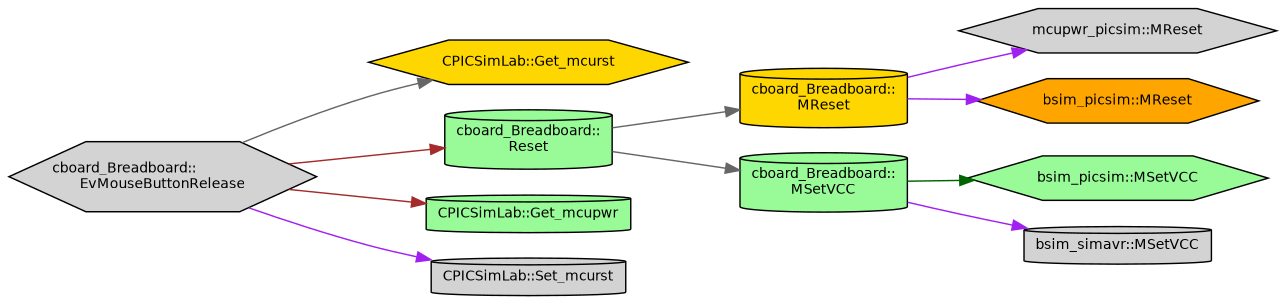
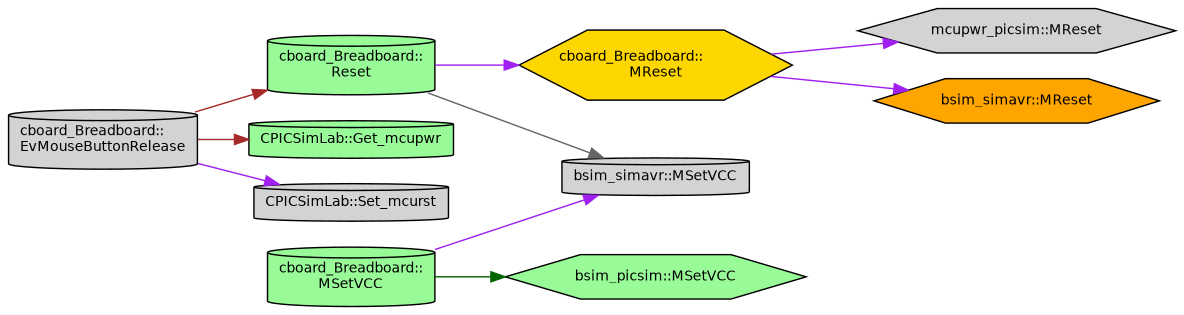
  digraph {
    rankdir=LR
    node [color=black fillcolor=lightgrey fontname=Helvetica fontsize=10 shape=cylinder style=filled]
    edge [color=purple fontname=Helvetica fontsize=10 labelfontname=Helvetica labelfontsize=10 style=solid]
-   n1 [fontcolor=black height=0.2 label="cboard_Breadboard::\lEvMouseButtonRelease" shape=hexagon width=0.4]
-   n2 [fillcolor=gold height=0.2 label="CPICSimLab::Get_mcurst" shape=hexagon width=0.4]
+   n1 [fontcolor=black height=0.2 label="cboard_Breadboard::\lEvMouseButtonRelease" width=0.4]
    n3 [fillcolor=palegreen height=0.2 label="cboard_Breadboard::\lReset" width=0.4]
    n4 [fillcolor=palegreen height=0.2 label="CPICSimLab::Get_mcupwr" width=0.4]
    n5 [height=0.2 label="CPICSimLab::Set_mcurst" width=0.4]
-   n6 [fillcolor=gold height=0.2 label="cboard_Breadboard::\lMReset" width=0.4]
+   n6 [fillcolor=gold height=0.2 label="cboard_Breadboard::\lMReset" shape=hexagon width=0.4]
    n7 [fillcolor=palegreen height=0.2 label="cboard_Breadboard::\lMSetVCC" width=0.4]
    n8 [height=0.2 label="mcupwr_picsim::MReset" shape=hexagon width=0.4]
-   n9 [fillcolor=orange height=0.2 label="bsim_picsim::MReset" shape=hexagon width=0.4]
+   n9 [fillcolor=orange height=0.2 label="bsim_simavr::MReset" shape=hexagon width=0.4]
    n10 [fillcolor=palegreen height=0.2 label="bsim_picsim::MSetVCC" shape=hexagon width=0.4]
    n11 [height=0.2 label="bsim_simavr::MSetVCC" width=0.4]
-   n1 -> n2 [color=gray40]
    n1 -> n3 [color=brown]
    n1 -> n4 [color=brown]
    n1 -> n5
-   n3 -> n6 [color=gray40]
-   n3 -> n7 [color=gray40]
+   n3 -> n6
+   n3 -> n11 [color=gray40]
    n6 -> n8
    n6 -> n9
    n7 -> n10 [color=darkgreen]
    n7 -> n11
  }
